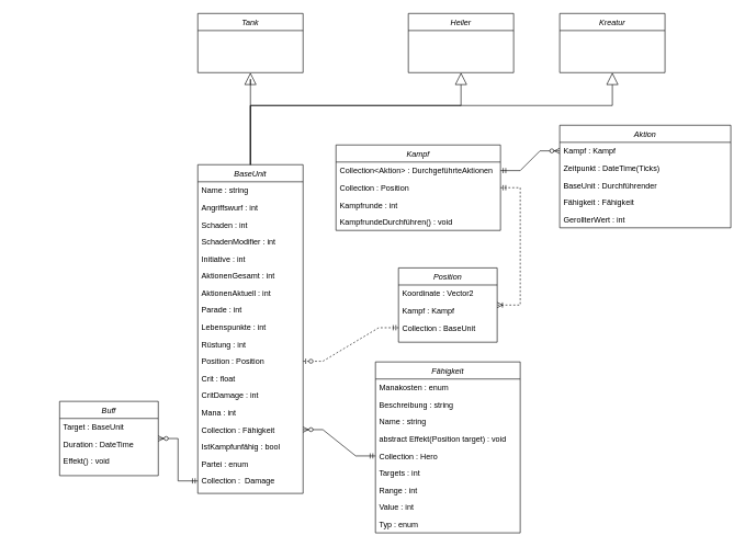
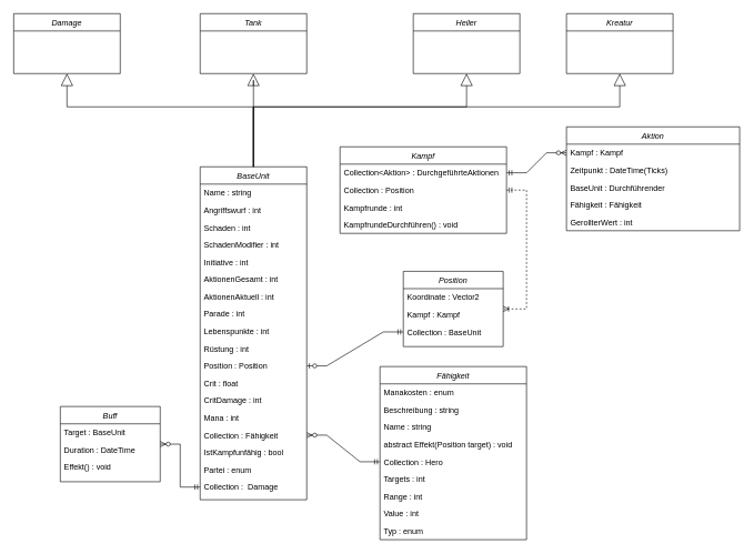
  <mxCell id="0" />
  <mxCell id="1" parent="0" />
  <mxCell id="2" value="BaseUnit&#10;" style="swimlane;fontStyle=2;align=center;verticalAlign=top;childLayout=stackLayout;horizontal=1;startSize=26;horizontalStack=0;resizeParent=1;resizeLast=0;collapsible=1;marginBottom=0;rounded=0;shadow=0;strokeWidth=1;" parent="1" vertex="1"><mxGeometry x="300" y="250" width="160" height="500" as="geometry"><mxRectangle x="230" y="140" width="160" height="26" as="alternateBounds" /></mxGeometry></mxCell>
  <mxCell id="3" value="Name : string&#10;" style="text;align=left;verticalAlign=top;spacingLeft=4;spacingRight=4;overflow=hidden;rotatable=0;points=[[0,0.5],[1,0.5]];portConstraint=eastwest;" parent="2" vertex="1"><mxGeometry y="26" width="160" height="26" as="geometry" /></mxCell>
  <mxCell id="4" value="Angriffswurf : int&#10;" style="text;align=left;verticalAlign=top;spacingLeft=4;spacingRight=4;overflow=hidden;rotatable=0;points=[[0,0.5],[1,0.5]];portConstraint=eastwest;" parent="2" vertex="1"><mxGeometry y="52" width="160" height="26" as="geometry" /></mxCell>
  <mxCell id="5" value="Schaden : int&#10;" style="text;align=left;verticalAlign=top;spacingLeft=4;spacingRight=4;overflow=hidden;rotatable=0;points=[[0,0.5],[1,0.5]];portConstraint=eastwest;" parent="2" vertex="1"><mxGeometry y="78" width="160" height="26" as="geometry" /></mxCell>
  <mxCell id="6" value="SchadenModifier : int&#10;" style="text;align=left;verticalAlign=top;spacingLeft=4;spacingRight=4;overflow=hidden;rotatable=0;points=[[0,0.5],[1,0.5]];portConstraint=eastwest;" parent="2" vertex="1"><mxGeometry y="104" width="160" height="26" as="geometry" /></mxCell>
  <mxCell id="7" value="Initiative : int&#10;" style="text;align=left;verticalAlign=top;spacingLeft=4;spacingRight=4;overflow=hidden;rotatable=0;points=[[0,0.5],[1,0.5]];portConstraint=eastwest;" parent="2" vertex="1"><mxGeometry y="130" width="160" height="26" as="geometry" /></mxCell>
  <mxCell id="8" value="AktionenGesamt : int" style="text;align=left;verticalAlign=top;spacingLeft=4;spacingRight=4;overflow=hidden;rotatable=0;points=[[0,0.5],[1,0.5]];portConstraint=eastwest;" parent="2" vertex="1"><mxGeometry y="156" width="160" height="26" as="geometry" /></mxCell>
  <mxCell id="9" value="AktionenAktuell : int" style="text;align=left;verticalAlign=top;spacingLeft=4;spacingRight=4;overflow=hidden;rotatable=0;points=[[0,0.5],[1,0.5]];portConstraint=eastwest;" parent="2" vertex="1"><mxGeometry y="182" width="160" height="26" as="geometry" /></mxCell>
  <mxCell id="10" value="Parade : int" style="text;align=left;verticalAlign=top;spacingLeft=4;spacingRight=4;overflow=hidden;rotatable=0;points=[[0,0.5],[1,0.5]];portConstraint=eastwest;" parent="2" vertex="1"><mxGeometry y="208" width="160" height="26" as="geometry" /></mxCell>
  <mxCell id="11" value="Lebenspunkte : int" style="text;align=left;verticalAlign=top;spacingLeft=4;spacingRight=4;overflow=hidden;rotatable=0;points=[[0,0.5],[1,0.5]];portConstraint=eastwest;" parent="2" vertex="1"><mxGeometry y="234" width="160" height="26" as="geometry" /></mxCell>
  <mxCell id="12" value="Rüstung : int" style="text;align=left;verticalAlign=top;spacingLeft=4;spacingRight=4;overflow=hidden;rotatable=0;points=[[0,0.5],[1,0.5]];portConstraint=eastwest;" parent="2" vertex="1"><mxGeometry y="260" width="160" height="26" as="geometry" /></mxCell>
  <mxCell id="13" value="Position : Position" style="text;align=left;verticalAlign=top;spacingLeft=4;spacingRight=4;overflow=hidden;rotatable=0;points=[[0,0.5],[1,0.5]];portConstraint=eastwest;" parent="2" vertex="1"><mxGeometry y="286" width="160" height="26" as="geometry" /></mxCell>
  <mxCell id="14" value="Crit : float" style="text;align=left;verticalAlign=top;spacingLeft=4;spacingRight=4;overflow=hidden;rotatable=0;points=[[0,0.5],[1,0.5]];portConstraint=eastwest;" parent="2" vertex="1"><mxGeometry y="312" width="160" height="26" as="geometry" /></mxCell>
  <mxCell id="15" value="CritDamage : int" style="text;align=left;verticalAlign=top;spacingLeft=4;spacingRight=4;overflow=hidden;rotatable=0;points=[[0,0.5],[1,0.5]];portConstraint=eastwest;" parent="2" vertex="1"><mxGeometry y="338" width="160" height="26" as="geometry" /></mxCell>
  <mxCell id="16" value="Mana : int" style="text;align=left;verticalAlign=top;spacingLeft=4;spacingRight=4;overflow=hidden;rotatable=0;points=[[0,0.5],[1,0.5]];portConstraint=eastwest;" parent="2" vertex="1"><mxGeometry y="364" width="160" height="26" as="geometry" /></mxCell>
  <mxCell id="17" value="Collection : Fähigkeit" style="text;align=left;verticalAlign=top;spacingLeft=4;spacingRight=4;overflow=hidden;rotatable=0;points=[[0,0.5],[1,0.5]];portConstraint=eastwest;" parent="2" vertex="1"><mxGeometry y="390" width="160" height="26" as="geometry" /></mxCell>
  <mxCell id="18" value="IstKampfunfähig : bool&#10;" style="text;align=left;verticalAlign=top;spacingLeft=4;spacingRight=4;overflow=hidden;rotatable=0;points=[[0,0.5],[1,0.5]];portConstraint=eastwest;" parent="2" vertex="1"><mxGeometry y="416" width="160" height="26" as="geometry" /></mxCell>
  <mxCell id="19" value="Partei : enum" style="text;align=left;verticalAlign=top;spacingLeft=4;spacingRight=4;overflow=hidden;rotatable=0;points=[[0,0.5],[1,0.5]];portConstraint=eastwest;" parent="2" vertex="1"><mxGeometry y="442" width="160" height="26" as="geometry" /></mxCell>
  <mxCell id="20" value="Collection :  Damage" style="text;align=left;verticalAlign=top;spacingLeft=4;spacingRight=4;overflow=hidden;rotatable=0;points=[[0,0.5],[1,0.5]];portConstraint=eastwest;" parent="2" vertex="1"><mxGeometry y="468" width="160" height="26" as="geometry" /></mxCell>
  <mxCell id="21" value="Heiler" style="swimlane;fontStyle=2;align=center;verticalAlign=top;childLayout=stackLayout;horizontal=1;startSize=26;horizontalStack=0;resizeParent=1;resizeLast=0;collapsible=1;marginBottom=0;rounded=0;shadow=0;strokeWidth=1;" parent="1" vertex="1"><mxGeometry x="620" y="20" width="160" height="90" as="geometry"><mxRectangle x="230" y="140" width="160" height="26" as="alternateBounds" /></mxGeometry></mxCell>
  <mxCell id="22" value="" style="endArrow=block;endSize=16;endFill=0;html=1;rounded=0;exitX=0.5;exitY=0;exitDx=0;exitDy=0;entryX=0.5;entryY=1;entryDx=0;entryDy=0;" parent="1" source="2" target="21" edge="1"><mxGeometry width="160" relative="1" as="geometry"><mxPoint x="330" y="150" as="sourcePoint" /><mxPoint x="490" y="150" as="targetPoint" /><Array as="points"><mxPoint x="380" y="160" /><mxPoint x="700" y="160" /></Array></mxGeometry></mxCell>
  <mxCell id="23" value="Tank" style="swimlane;fontStyle=2;align=center;verticalAlign=top;childLayout=stackLayout;horizontal=1;startSize=26;horizontalStack=0;resizeParent=1;resizeLast=0;collapsible=1;marginBottom=0;rounded=0;shadow=0;strokeWidth=1;" parent="1" vertex="1"><mxGeometry x="300" y="20" width="160" height="90" as="geometry"><mxRectangle x="230" y="140" width="160" height="26" as="alternateBounds" /></mxGeometry></mxCell>
  <mxCell id="24" value="" style="endArrow=block;endSize=16;endFill=0;html=1;rounded=0;entryX=0.5;entryY=1;entryDx=0;entryDy=0;" parent="1" target="23" edge="1"><mxGeometry width="160" relative="1" as="geometry"><mxPoint x="380" y="250" as="sourcePoint" /><mxPoint x="850" y="120" as="targetPoint" /><Array as="points"><mxPoint x="380" y="160" /><mxPoint x="380" y="120" /></Array></mxGeometry></mxCell>
+ <mxCell id="25" value="Damage" style="swimlane;fontStyle=2;align=center;verticalAlign=top;childLayout=stackLayout;horizontal=1;startSize=26;horizontalStack=0;resizeParent=1;resizeLast=0;collapsible=1;marginBottom=0;rounded=0;shadow=0;strokeWidth=1;" parent="1" vertex="1"><mxGeometry x="20" y="20" width="160" height="90" as="geometry"><mxRectangle x="230" y="140" width="160" height="26" as="alternateBounds" /></mxGeometry></mxCell>
+ <mxCell id="26" value="" style="endArrow=block;endSize=16;endFill=0;html=1;rounded=0;exitX=0.5;exitY=0;exitDx=0;exitDy=0;entryX=0.5;entryY=1;entryDx=0;entryDy=0;" parent="1" source="2" target="25" edge="1"><mxGeometry width="160" relative="1" as="geometry"><mxPoint x="390" y="260" as="sourcePoint" /><mxPoint x="710" y="110" as="targetPoint" /><Array as="points"><mxPoint x="380" y="160" /><mxPoint x="100" y="160" /></Array></mxGeometry></mxCell>
  <mxCell id="27" value="Fähigkeit" style="swimlane;fontStyle=2;align=center;verticalAlign=top;childLayout=stackLayout;horizontal=1;startSize=26;horizontalStack=0;resizeParent=1;resizeLast=0;collapsible=1;marginBottom=0;rounded=0;shadow=0;strokeWidth=1;" parent="1" vertex="1"><mxGeometry x="570" y="550" width="220" height="260" as="geometry"><mxRectangle x="230" y="140" width="160" height="26" as="alternateBounds" /></mxGeometry></mxCell>
  <mxCell id="28" value="Manakosten : enum" style="text;align=left;verticalAlign=top;spacingLeft=4;spacingRight=4;overflow=hidden;rotatable=0;points=[[0,0.5],[1,0.5]];portConstraint=eastwest;" parent="27" vertex="1"><mxGeometry y="26" width="220" height="26" as="geometry" /></mxCell>
  <mxCell id="29" value="Beschreibung : string" style="text;align=left;verticalAlign=top;spacingLeft=4;spacingRight=4;overflow=hidden;rotatable=0;points=[[0,0.5],[1,0.5]];portConstraint=eastwest;" parent="27" vertex="1"><mxGeometry y="52" width="220" height="26" as="geometry" /></mxCell>
  <mxCell id="30" value="Name : string" style="text;align=left;verticalAlign=top;spacingLeft=4;spacingRight=4;overflow=hidden;rotatable=0;points=[[0,0.5],[1,0.5]];portConstraint=eastwest;" parent="27" vertex="1"><mxGeometry y="78" width="220" height="26" as="geometry" /></mxCell>
  <mxCell id="31" value="abstract Effekt(Position target) : void" style="text;align=left;verticalAlign=top;spacingLeft=4;spacingRight=4;overflow=hidden;rotatable=0;points=[[0,0.5],[1,0.5]];portConstraint=eastwest;" parent="27" vertex="1"><mxGeometry y="104" width="220" height="26" as="geometry" /></mxCell>
  <mxCell id="32" value="Collection : Hero" style="text;align=left;verticalAlign=top;spacingLeft=4;spacingRight=4;overflow=hidden;rotatable=0;points=[[0,0.5],[1,0.5]];portConstraint=eastwest;" parent="27" vertex="1"><mxGeometry y="130" width="220" height="26" as="geometry" /></mxCell>
  <mxCell id="33" value="Targets : int" style="text;align=left;verticalAlign=top;spacingLeft=4;spacingRight=4;overflow=hidden;rotatable=0;points=[[0,0.5],[1,0.5]];portConstraint=eastwest;" parent="27" vertex="1"><mxGeometry y="156" width="220" height="26" as="geometry" /></mxCell>
  <mxCell id="34" value="Range : int" style="text;align=left;verticalAlign=top;spacingLeft=4;spacingRight=4;overflow=hidden;rotatable=0;points=[[0,0.5],[1,0.5]];portConstraint=eastwest;" parent="27" vertex="1"><mxGeometry y="182" width="220" height="26" as="geometry" /></mxCell>
  <mxCell id="35" value="Value : int" style="text;align=left;verticalAlign=top;spacingLeft=4;spacingRight=4;overflow=hidden;rotatable=0;points=[[0,0.5],[1,0.5]];portConstraint=eastwest;" parent="27" vertex="1"><mxGeometry y="208" width="220" height="26" as="geometry" /></mxCell>
  <mxCell id="36" value="Typ : enum" style="text;align=left;verticalAlign=top;spacingLeft=4;spacingRight=4;overflow=hidden;rotatable=0;points=[[0,0.5],[1,0.5]];portConstraint=eastwest;" parent="27" vertex="1"><mxGeometry y="234" width="220" height="26" as="geometry" /></mxCell>
  <mxCell id="37" value="" style="edgeStyle=entityRelationEdgeStyle;fontSize=12;html=1;endArrow=ERzeroToMany;startArrow=ERmandOne;rounded=0;" parent="1" source="32" target="17" edge="1"><mxGeometry width="100" height="100" relative="1" as="geometry"><mxPoint x="510" y="770" as="sourcePoint" /><mxPoint x="610" y="670" as="targetPoint" /></mxGeometry></mxCell>
  <mxCell id="38" value="Kampf" style="swimlane;fontStyle=2;align=center;verticalAlign=top;childLayout=stackLayout;horizontal=1;startSize=26;horizontalStack=0;resizeParent=1;resizeLast=0;collapsible=1;marginBottom=0;rounded=0;shadow=0;strokeWidth=1;" parent="1" vertex="1"><mxGeometry x="510" y="220" width="250" height="130" as="geometry"><mxRectangle x="230" y="140" width="160" height="26" as="alternateBounds" /></mxGeometry></mxCell>
  <mxCell id="39" value="Collection&lt;Aktion&gt; : DurchgeführteAktionen" style="text;align=left;verticalAlign=top;spacingLeft=4;spacingRight=4;overflow=hidden;rotatable=0;points=[[0,0.5],[1,0.5]];portConstraint=eastwest;" parent="38" vertex="1"><mxGeometry y="26" width="250" height="26" as="geometry" /></mxCell>
  <mxCell id="40" value="Collection : Position" style="text;align=left;verticalAlign=top;spacingLeft=4;spacingRight=4;overflow=hidden;rotatable=0;points=[[0,0.5],[1,0.5]];portConstraint=eastwest;" parent="38" vertex="1"><mxGeometry y="52" width="250" height="26" as="geometry" /></mxCell>
  <mxCell id="41" value="Kampfrunde : int" style="text;align=left;verticalAlign=top;spacingLeft=4;spacingRight=4;overflow=hidden;rotatable=0;points=[[0,0.5],[1,0.5]];portConstraint=eastwest;" parent="38" vertex="1"><mxGeometry y="78" width="250" height="26" as="geometry" /></mxCell>
  <mxCell id="42" value="KampfrundeDurchführen() : void" style="text;align=left;verticalAlign=top;spacingLeft=4;spacingRight=4;overflow=hidden;rotatable=0;points=[[0,0.5],[1,0.5]];portConstraint=eastwest;" parent="38" vertex="1"><mxGeometry y="104" width="250" height="26" as="geometry" /></mxCell>
  <mxCell id="43" value="Position" style="swimlane;fontStyle=2;align=center;verticalAlign=top;childLayout=stackLayout;horizontal=1;startSize=26;horizontalStack=0;resizeParent=1;resizeLast=0;collapsible=1;marginBottom=0;rounded=0;shadow=0;strokeWidth=1;" parent="1" vertex="1"><mxGeometry x="605" y="407" width="150" height="113" as="geometry"><mxRectangle x="230" y="140" width="160" height="26" as="alternateBounds" /></mxGeometry></mxCell>
  <mxCell id="44" value="Koordinate : Vector2" style="text;align=left;verticalAlign=top;spacingLeft=4;spacingRight=4;overflow=hidden;rotatable=0;points=[[0,0.5],[1,0.5]];portConstraint=eastwest;" parent="43" vertex="1"><mxGeometry y="26" width="150" height="26" as="geometry" /></mxCell>
  <mxCell id="45" value="Kampf : Kampf" style="text;align=left;verticalAlign=top;spacingLeft=4;spacingRight=4;overflow=hidden;rotatable=0;points=[[0,0.5],[1,0.5]];portConstraint=eastwest;" parent="43" vertex="1"><mxGeometry y="52" width="150" height="26" as="geometry" /></mxCell>
  <mxCell id="46" value="Collection : BaseUnit" style="text;align=left;verticalAlign=top;spacingLeft=4;spacingRight=4;overflow=hidden;rotatable=0;points=[[0,0.5],[1,0.5]];portConstraint=eastwest;" parent="43" vertex="1"><mxGeometry y="78" width="150" height="26" as="geometry" /></mxCell>
  <mxCell id="47" value="Kreatur" style="swimlane;fontStyle=2;align=center;verticalAlign=top;childLayout=stackLayout;horizontal=1;startSize=26;horizontalStack=0;resizeParent=1;resizeLast=0;collapsible=1;marginBottom=0;rounded=0;shadow=0;strokeWidth=1;" parent="1" vertex="1"><mxGeometry x="850" y="20" width="160" height="90" as="geometry"><mxRectangle x="230" y="140" width="160" height="26" as="alternateBounds" /></mxGeometry></mxCell>
  <mxCell id="48" value="" style="endArrow=block;endSize=16;endFill=0;html=1;rounded=0;" parent="1" target="47" edge="1"><mxGeometry width="160" relative="1" as="geometry"><mxPoint x="380" y="250" as="sourcePoint" /><mxPoint x="390" y="110" as="targetPoint" /><Array as="points"><mxPoint x="380" y="160" /><mxPoint x="930" y="160" /></Array></mxGeometry></mxCell>
- <mxCell id="49" value="" style="edgeStyle=entityRelationEdgeStyle;fontSize=12;html=1;endArrow=ERzeroToOne;startArrow=ERmandOne;rounded=0;exitX=0;exitY=0.5;exitDx=0;exitDy=0;dashed=1;" parent="1" source="46" target="13" edge="1"><mxGeometry width="100" height="100" relative="1" as="geometry"><mxPoint x="820" y="470" as="sourcePoint" /><mxPoint x="920" y="370" as="targetPoint" /></mxGeometry></mxCell>
+ <mxCell id="49" value="" style="edgeStyle=entityRelationEdgeStyle;fontSize=12;html=1;endArrow=ERzeroToOne;startArrow=ERmandOne;rounded=0;exitX=0;exitY=0.5;exitDx=0;exitDy=0;" parent="1" source="46" target="13" edge="1"><mxGeometry width="100" height="100" relative="1" as="geometry"><mxPoint x="820" y="470" as="sourcePoint" /><mxPoint x="920" y="370" as="targetPoint" /></mxGeometry></mxCell>
  <mxCell id="50" value="Aktion" style="swimlane;fontStyle=2;align=center;verticalAlign=top;childLayout=stackLayout;horizontal=1;startSize=26;horizontalStack=0;resizeParent=1;resizeLast=0;collapsible=1;marginBottom=0;rounded=0;shadow=0;strokeWidth=1;" parent="1" vertex="1"><mxGeometry x="850" y="190" width="260" height="156" as="geometry"><mxRectangle x="230" y="140" width="160" height="26" as="alternateBounds" /></mxGeometry></mxCell>
  <mxCell id="51" value="Kampf : Kampf" style="text;align=left;verticalAlign=top;spacingLeft=4;spacingRight=4;overflow=hidden;rotatable=0;points=[[0,0.5],[1,0.5]];portConstraint=eastwest;" parent="50" vertex="1"><mxGeometry y="26" width="260" height="26" as="geometry" /></mxCell>
  <mxCell id="52" value="Zeitpunkt : DateTime(Ticks)" style="text;align=left;verticalAlign=top;spacingLeft=4;spacingRight=4;overflow=hidden;rotatable=0;points=[[0,0.5],[1,0.5]];portConstraint=eastwest;" parent="50" vertex="1"><mxGeometry y="52" width="260" height="26" as="geometry" /></mxCell>
  <mxCell id="53" value="BaseUnit : Durchführender" style="text;align=left;verticalAlign=top;spacingLeft=4;spacingRight=4;overflow=hidden;rotatable=0;points=[[0,0.5],[1,0.5]];portConstraint=eastwest;" parent="50" vertex="1"><mxGeometry y="78" width="260" height="26" as="geometry" /></mxCell>
  <mxCell id="54" value="Fähigkeit : Fähigkeit" style="text;align=left;verticalAlign=top;spacingLeft=4;spacingRight=4;overflow=hidden;rotatable=0;points=[[0,0.5],[1,0.5]];portConstraint=eastwest;" parent="50" vertex="1"><mxGeometry y="104" width="260" height="26" as="geometry" /></mxCell>
  <mxCell id="55" value="GerollterWert : int" style="text;align=left;verticalAlign=top;spacingLeft=4;spacingRight=4;overflow=hidden;rotatable=0;points=[[0,0.5],[1,0.5]];portConstraint=eastwest;" parent="50" vertex="1"><mxGeometry y="130" width="260" height="26" as="geometry" /></mxCell>
  <mxCell id="56" value="" style="edgeStyle=entityRelationEdgeStyle;fontSize=12;html=1;endArrow=ERzeroToMany;startArrow=ERmandOne;rounded=0;entryX=0;entryY=0.5;entryDx=0;entryDy=0;" parent="1" source="39" target="51" edge="1"><mxGeometry width="100" height="100" relative="1" as="geometry"><mxPoint x="860" y="430" as="sourcePoint" /><mxPoint x="960" y="330" as="targetPoint" /></mxGeometry></mxCell>
  <mxCell id="57" value="Buff" style="swimlane;fontStyle=2;align=center;verticalAlign=top;childLayout=stackLayout;horizontal=1;startSize=26;horizontalStack=0;resizeParent=1;resizeLast=0;collapsible=1;marginBottom=0;rounded=0;shadow=0;strokeWidth=1;" parent="1" vertex="1"><mxGeometry x="90" y="610" width="150" height="113" as="geometry"><mxRectangle x="230" y="140" width="160" height="26" as="alternateBounds" /></mxGeometry></mxCell>
  <mxCell id="58" value="Target : BaseUnit" style="text;align=left;verticalAlign=top;spacingLeft=4;spacingRight=4;overflow=hidden;rotatable=0;points=[[0,0.5],[1,0.5]];portConstraint=eastwest;" parent="57" vertex="1"><mxGeometry y="26" width="150" height="26" as="geometry" /></mxCell>
  <mxCell id="59" value="Duration : DateTime" style="text;align=left;verticalAlign=top;spacingLeft=4;spacingRight=4;overflow=hidden;rotatable=0;points=[[0,0.5],[1,0.5]];portConstraint=eastwest;" parent="57" vertex="1"><mxGeometry y="52" width="150" height="26" as="geometry" /></mxCell>
  <mxCell id="60" value="Effekt() : void" style="text;align=left;verticalAlign=top;spacingLeft=4;spacingRight=4;overflow=hidden;rotatable=0;points=[[0,0.5],[1,0.5]];portConstraint=eastwest;" parent="57" vertex="1"><mxGeometry y="78" width="150" height="26" as="geometry" /></mxCell>
  <mxCell id="61" value="" style="edgeStyle=entityRelationEdgeStyle;fontSize=12;html=1;endArrow=ERoneToMany;startArrow=ERmandOne;rounded=0;dashed=1;" parent="1" source="40" target="43" edge="1"><mxGeometry width="100" height="100" relative="1" as="geometry"><mxPoint x="815" y="247" as="sourcePoint" /><mxPoint x="915" y="147" as="targetPoint" /></mxGeometry></mxCell>
  <mxCell id="62" value="" style="edgeStyle=entityRelationEdgeStyle;fontSize=12;html=1;endArrow=ERzeroToMany;startArrow=ERmandOne;rounded=0;exitX=0;exitY=0.5;exitDx=0;exitDy=0;" parent="1" source="20" target="57" edge="1"><mxGeometry width="100" height="100" relative="1" as="geometry"><mxPoint x="50" y="440" as="sourcePoint" /><mxPoint x="140" y="410" as="targetPoint" /></mxGeometry></mxCell>
